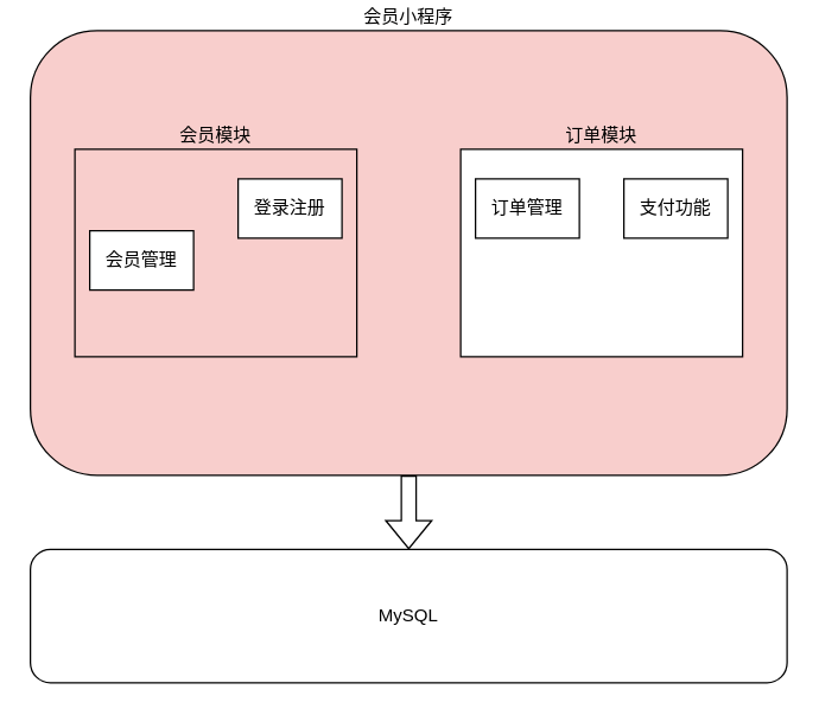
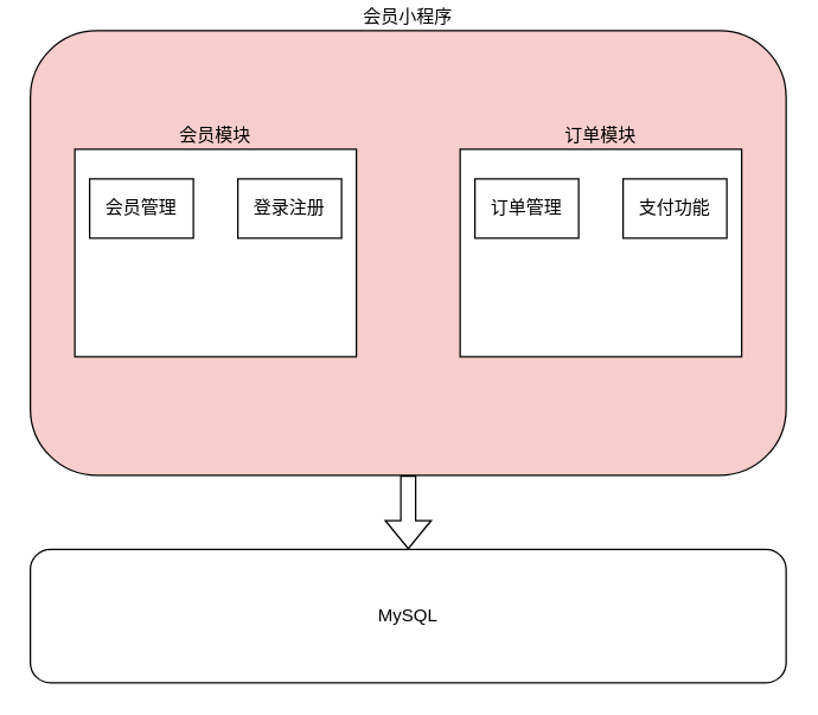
  <mxCell id="0" />
  <mxCell id="1" parent="0" />
  <mxCell id="2" style="edgeStyle=orthogonalEdgeStyle;rounded=0;orthogonalLoop=1;jettySize=auto;html=1;entryX=0.5;entryY=0;entryDx=0;entryDy=0;shape=flexArrow;" edge="1" parent="1" source="3" target="10"><mxGeometry relative="1" as="geometry" /></mxCell>
  <mxCell id="3" value="会员小程序" style="rounded=1;whiteSpace=wrap;html=1;labelPosition=center;verticalLabelPosition=top;align=center;verticalAlign=bottom;fillColor=#f8cecc;" vertex="1" parent="1"><mxGeometry x="20" y="20" width="510" height="300" as="geometry" /></mxCell>
- <mxCell id="4" value="会员模块" style="rounded=0;whiteSpace=wrap;html=1;labelPosition=center;verticalLabelPosition=top;align=center;verticalAlign=bottom;fillColor=#f8cecc;" vertex="1" parent="1"><mxGeometry x="50" y="100" width="190" height="140" as="geometry" /></mxCell>
+ <mxCell id="4" value="会员模块" style="rounded=0;whiteSpace=wrap;html=1;labelPosition=center;verticalLabelPosition=top;align=center;verticalAlign=bottom;" vertex="1" parent="1"><mxGeometry x="50" y="100" width="190" height="140" as="geometry" /></mxCell>
  <mxCell id="5" value="订单模块" style="rounded=0;whiteSpace=wrap;html=1;labelPosition=center;verticalLabelPosition=top;align=center;verticalAlign=bottom;" vertex="1" parent="1"><mxGeometry x="310" y="100" width="190" height="140" as="geometry" /></mxCell>
- <mxCell id="6" value="会员管理" style="rounded=0;whiteSpace=wrap;html=1;" vertex="1" parent="1"><mxGeometry x="60" y="155" width="70" height="40" as="geometry" /></mxCell>
+ <mxCell id="6" value="会员管理" style="rounded=0;whiteSpace=wrap;html=1;" vertex="1" parent="1"><mxGeometry x="60" y="120" width="70" height="40" as="geometry" /></mxCell>
  <mxCell id="7" value="登录注册" style="rounded=0;whiteSpace=wrap;html=1;" vertex="1" parent="1"><mxGeometry x="160" y="120" width="70" height="40" as="geometry" /></mxCell>
  <mxCell id="8" value="订单管理" style="rounded=0;whiteSpace=wrap;html=1;" vertex="1" parent="1"><mxGeometry x="320" y="120" width="70" height="40" as="geometry" /></mxCell>
  <mxCell id="9" value="支付功能" style="rounded=0;whiteSpace=wrap;html=1;" vertex="1" parent="1"><mxGeometry x="420" y="120" width="70" height="40" as="geometry" /></mxCell>
  <mxCell id="10" value="MySQL" style="rounded=1;whiteSpace=wrap;html=1;" vertex="1" parent="1"><mxGeometry x="20" y="370" width="510" height="90" as="geometry" /></mxCell>
